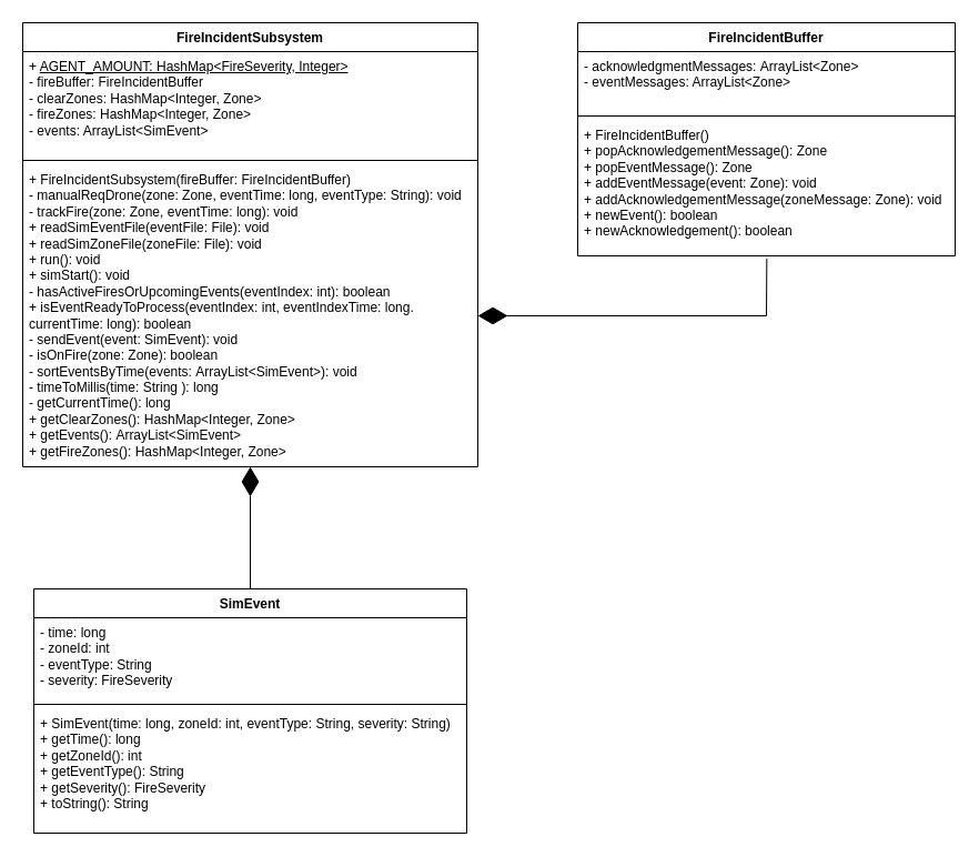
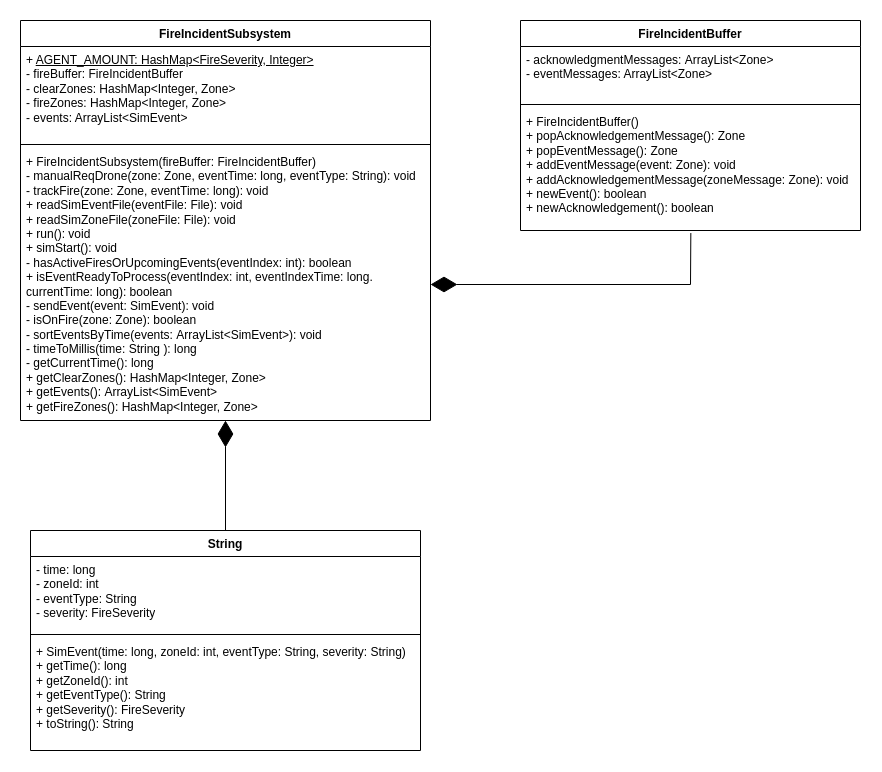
  <mxCell id="0" />
  <mxCell id="1" parent="0" />
  <mxCell id="2" value="FireIncidentSubsystem" style="swimlane;fontStyle=1;align=center;verticalAlign=top;childLayout=stackLayout;horizontal=1;startSize=26;horizontalStack=0;resizeParent=1;resizeParentMax=0;resizeLast=0;collapsible=1;marginBottom=0;whiteSpace=wrap;html=1;" vertex="1" parent="1"><mxGeometry x="20" y="20" width="410" height="400" as="geometry"><mxRectangle x="600" y="260" width="160" height="30" as="alternateBounds" /></mxGeometry></mxCell>
  <mxCell id="3" value="&lt;div&gt;+ &lt;u&gt;AGENT_AMOUNT: HashMap&amp;lt;FireSeverity, Integer&amp;gt;&lt;/u&gt;&lt;/div&gt;&lt;div&gt;- fireBuffer: FireIncidentBuffer&lt;/div&gt;- clearZones: HashMap&amp;lt;Integer, Zone&amp;gt;&lt;div&gt;- fireZones: HashMap&amp;lt;Integer, Zone&amp;gt;&lt;br&gt;&lt;div&gt;- events: ArrayList&amp;lt;SimEvent&amp;gt;&lt;br&gt;&lt;div&gt;&lt;br&gt;&lt;/div&gt;&lt;/div&gt;&lt;/div&gt;" style="text;strokeColor=none;fillColor=none;align=left;verticalAlign=top;spacingLeft=4;spacingRight=4;overflow=hidden;rotatable=0;points=[[0,0.5],[1,0.5]];portConstraint=eastwest;whiteSpace=wrap;html=1;" vertex="1" parent="2"><mxGeometry y="26" width="410" height="94" as="geometry" /></mxCell>
  <mxCell id="4" value="" style="line;strokeWidth=1;fillColor=none;align=left;verticalAlign=middle;spacingTop=-1;spacingLeft=3;spacingRight=3;rotatable=0;labelPosition=right;points=[];portConstraint=eastwest;strokeColor=inherit;" vertex="1" parent="2"><mxGeometry y="120" width="410" height="8" as="geometry" /></mxCell>
  <mxCell id="5" value="+ FireIncidentSubsystem(fireBuffer: FireIncidentBuffer)&lt;div&gt;- manualReqDrone(zone: Zone, eventTime: long, eventType: String): void&lt;/div&gt;&lt;div&gt;- trackFire(zone: Zone, eventTime: long): void&lt;/div&gt;&lt;div&gt;+ readSimEventFile(eventFile: File): void&lt;/div&gt;&lt;div&gt;+ readSimZoneFile(zoneFile: File): void&lt;/div&gt;&lt;div&gt;+ run(): void&lt;/div&gt;&lt;div&gt;+ simStart(): void&lt;/div&gt;&lt;div&gt;- hasActiveFiresOrUpcomingEvents(eventIndex: int): boolean&lt;/div&gt;&lt;div&gt;+ isEventReadyToProcess(eventIndex: int, eventIndexTime: long. currentTime: long): boolean&lt;/div&gt;&lt;div&gt;- sendEvent(event: SimEvent): void&lt;/div&gt;&lt;div&gt;- isOnFire(zone: Zone): boolean&lt;/div&gt;&lt;div&gt;- sortEventsByTime(&lt;span style=&quot;background-color: transparent; color: light-dark(rgb(0, 0, 0), rgb(255, 255, 255));&quot;&gt;events:&amp;nbsp;&lt;/span&gt;&lt;span style=&quot;background-color: transparent; color: light-dark(rgb(0, 0, 0), rgb(255, 255, 255));&quot;&gt;ArrayList&amp;lt;SimEvent&amp;gt;):&amp;nbsp;&lt;/span&gt;&lt;span style=&quot;background-color: transparent; color: light-dark(rgb(0, 0, 0), rgb(255, 255, 255));&quot;&gt;void&lt;/span&gt;&lt;span style=&quot;background-color: transparent; color: light-dark(rgb(0, 0, 0), rgb(255, 255, 255));&quot;&gt;&amp;nbsp;&lt;/span&gt;&lt;/div&gt;&lt;div&gt;- timeToMillis(time:&amp;nbsp;&lt;span style=&quot;background-color: transparent; color: light-dark(rgb(0, 0, 0), rgb(255, 255, 255));&quot;&gt;String&lt;/span&gt;&lt;span style=&quot;background-color: transparent; color: light-dark(rgb(0, 0, 0), rgb(255, 255, 255));&quot;&gt;&amp;nbsp;&lt;/span&gt;&lt;span style=&quot;background-color: transparent; color: light-dark(rgb(0, 0, 0), rgb(255, 255, 255));&quot;&gt;):&amp;nbsp;&lt;/span&gt;&lt;span style=&quot;background-color: transparent; color: light-dark(rgb(0, 0, 0), rgb(255, 255, 255));&quot;&gt;long&lt;/span&gt;&lt;span style=&quot;background-color: transparent; color: light-dark(rgb(0, 0, 0), rgb(255, 255, 255));&quot;&gt;&amp;nbsp;&lt;/span&gt;&lt;/div&gt;&lt;div&gt;- getCurrentTime():&amp;nbsp;&lt;span style=&quot;background-color: transparent; color: light-dark(rgb(0, 0, 0), rgb(255, 255, 255));&quot;&gt;long&lt;/span&gt;&lt;span style=&quot;background-color: transparent; color: light-dark(rgb(0, 0, 0), rgb(255, 255, 255));&quot;&gt;&amp;nbsp;&lt;/span&gt;&lt;/div&gt;&lt;div&gt;+ getClearZones():&amp;nbsp;&lt;span style=&quot;background-color: transparent; color: light-dark(rgb(0, 0, 0), rgb(255, 255, 255));&quot;&gt;HashMap&amp;lt;Integer, Zone&amp;gt;&lt;/span&gt;&lt;/div&gt;&lt;div&gt;+ getEvents():&amp;nbsp;&lt;span style=&quot;background-color: transparent; color: light-dark(rgb(0, 0, 0), rgb(255, 255, 255));&quot;&gt;ArrayList&amp;lt;SimEvent&amp;gt;&lt;/span&gt;&lt;/div&gt;&lt;div&gt;+ getFireZones():&amp;nbsp;&lt;span style=&quot;background-color: transparent; color: light-dark(rgb(0, 0, 0), rgb(255, 255, 255));&quot;&gt;HashMap&amp;lt;Integer, Zone&amp;gt;&lt;/span&gt;&lt;/div&gt;" style="text;strokeColor=none;fillColor=none;align=left;verticalAlign=top;spacingLeft=4;spacingRight=4;overflow=hidden;rotatable=0;points=[[0,0.5],[1,0.5]];portConstraint=eastwest;whiteSpace=wrap;html=1;" vertex="1" parent="2"><mxGeometry y="128" width="410" height="272" as="geometry" /></mxCell>
  <mxCell id="6" value="FireIncidentBuffer" style="swimlane;fontStyle=1;align=center;verticalAlign=top;childLayout=stackLayout;horizontal=1;startSize=26;horizontalStack=0;resizeParent=1;resizeParentMax=0;resizeLast=0;collapsible=1;marginBottom=0;whiteSpace=wrap;html=1;" vertex="1" parent="1"><mxGeometry x="520" y="20" width="340" height="210" as="geometry" /></mxCell>
  <mxCell id="7" value="&lt;div&gt;&lt;span style=&quot;background-color: transparent; color: light-dark(rgb(0, 0, 0), rgb(255, 255, 255));&quot;&gt;-&amp;nbsp;&lt;/span&gt;&lt;span style=&quot;background-color: transparent;&quot;&gt;acknowledgmentMessages:&amp;nbsp;&lt;/span&gt;&lt;span style=&quot;background-color: transparent; color: light-dark(rgb(0, 0, 0), rgb(255, 255, 255));&quot;&gt;ArrayList&amp;lt;Zone&amp;gt;&lt;/span&gt;&lt;br&gt;&lt;/div&gt;&lt;div&gt;- eventMessages: ArrayList&amp;lt;Zone&amp;gt;&lt;/div&gt;" style="text;strokeColor=none;fillColor=none;align=left;verticalAlign=top;spacingLeft=4;spacingRight=4;overflow=hidden;rotatable=0;points=[[0,0.5],[1,0.5]];portConstraint=eastwest;whiteSpace=wrap;html=1;" vertex="1" parent="6"><mxGeometry y="26" width="340" height="54" as="geometry" /></mxCell>
  <mxCell id="8" value="" style="line;strokeWidth=1;fillColor=none;align=left;verticalAlign=middle;spacingTop=-1;spacingLeft=3;spacingRight=3;rotatable=0;labelPosition=right;points=[];portConstraint=eastwest;strokeColor=inherit;" vertex="1" parent="6"><mxGeometry y="80" width="340" height="8" as="geometry" /></mxCell>
  <mxCell id="9" value="&lt;div&gt;+ FireIncidentBuffer()&lt;/div&gt;&lt;div&gt;+ popAcknowledgementMessage(): Zone&lt;/div&gt;&lt;div&gt;&lt;div&gt;&lt;div&gt;+ popEventMessage(): Zone&lt;/div&gt;&lt;/div&gt;&lt;/div&gt;&lt;div&gt;&lt;div&gt;+ addEventMessage(event: Zone): void&lt;/div&gt;&lt;/div&gt;&lt;div&gt;+ addAcknowledgementMessage(zoneMessage: Zone): void&lt;/div&gt;&lt;div&gt;+ newEvent(): boolean&lt;/div&gt;&lt;div&gt;+&amp;nbsp;newAcknowledgement(): boolean&lt;/div&gt;" style="text;strokeColor=none;fillColor=none;align=left;verticalAlign=top;spacingLeft=4;spacingRight=4;overflow=hidden;rotatable=0;points=[[0,0.5],[1,0.5]];portConstraint=eastwest;whiteSpace=wrap;html=1;" vertex="1" parent="6"><mxGeometry y="88" width="340" height="122" as="geometry" /></mxCell>
  <mxCell id="10" value="" style="endArrow=diamondThin;endFill=1;endSize=24;html=1;rounded=0;exitX=0.501;exitY=1.021;exitDx=0;exitDy=0;exitPerimeter=0;entryX=1;entryY=0.5;entryDx=0;entryDy=0;" edge="1" parent="1" source="9" target="5"><mxGeometry width="160" relative="1" as="geometry"><mxPoint x="1063" y="734.41" as="sourcePoint" /><mxPoint x="700" y="330" as="targetPoint" /><Array as="points"><mxPoint x="690" y="284" /></Array></mxGeometry></mxCell>
- <mxCell id="11" value="SimEvent" style="swimlane;fontStyle=1;align=center;verticalAlign=top;childLayout=stackLayout;horizontal=1;startSize=26;horizontalStack=0;resizeParent=1;resizeParentMax=0;resizeLast=0;collapsible=1;marginBottom=0;whiteSpace=wrap;html=1;" vertex="1" parent="1"><mxGeometry x="30" y="530" width="390" height="220" as="geometry" /></mxCell>
+ <mxCell id="11" value="String" style="swimlane;fontStyle=1;align=center;verticalAlign=top;childLayout=stackLayout;horizontal=1;startSize=26;horizontalStack=0;resizeParent=1;resizeParentMax=0;resizeLast=0;collapsible=1;marginBottom=0;whiteSpace=wrap;html=1;" vertex="1" parent="1"><mxGeometry x="30" y="530" width="390" height="220" as="geometry" /></mxCell>
  <mxCell id="12" value="&lt;div&gt;- time: long&lt;/div&gt;&lt;div&gt;- zoneId: int&lt;/div&gt;&lt;div&gt;- eventType: String&lt;/div&gt;&lt;div&gt;- severity: FireSeverity&lt;/div&gt;" style="text;strokeColor=none;fillColor=none;align=left;verticalAlign=top;spacingLeft=4;spacingRight=4;overflow=hidden;rotatable=0;points=[[0,0.5],[1,0.5]];portConstraint=eastwest;whiteSpace=wrap;html=1;" vertex="1" parent="11"><mxGeometry y="26" width="390" height="74" as="geometry" /></mxCell>
  <mxCell id="13" value="" style="line;strokeWidth=1;fillColor=none;align=left;verticalAlign=middle;spacingTop=-1;spacingLeft=3;spacingRight=3;rotatable=0;labelPosition=right;points=[];portConstraint=eastwest;strokeColor=inherit;" vertex="1" parent="11"><mxGeometry y="100" width="390" height="8" as="geometry" /></mxCell>
  <mxCell id="14" value="&lt;div&gt;+ SimEvent(time: long, zoneId: int, eventType: String, severity: String)&lt;/div&gt;&lt;div&gt;+ getTime(): long&lt;/div&gt;&lt;div&gt;+ getZoneId(): int&lt;/div&gt;&lt;div&gt;+ getEventType(): String&lt;/div&gt;&lt;div&gt;+ getSeverity(): FireSeverity&lt;/div&gt;&lt;div&gt;+ toString(): String&lt;/div&gt;" style="text;strokeColor=none;fillColor=none;align=left;verticalAlign=top;spacingLeft=4;spacingRight=4;overflow=hidden;rotatable=0;points=[[0,0.5],[1,0.5]];portConstraint=eastwest;whiteSpace=wrap;html=1;" vertex="1" parent="11"><mxGeometry y="108" width="390" height="112" as="geometry" /></mxCell>
  <mxCell id="15" value="" style="endArrow=diamondThin;endFill=1;endSize=24;html=1;rounded=0;exitX=0.5;exitY=0;exitDx=0;exitDy=0;" edge="1" parent="1" source="11" target="5"><mxGeometry width="160" relative="1" as="geometry"><mxPoint x="118" y="658" as="sourcePoint" /><mxPoint x="515" y="420" as="targetPoint" /></mxGeometry></mxCell>
